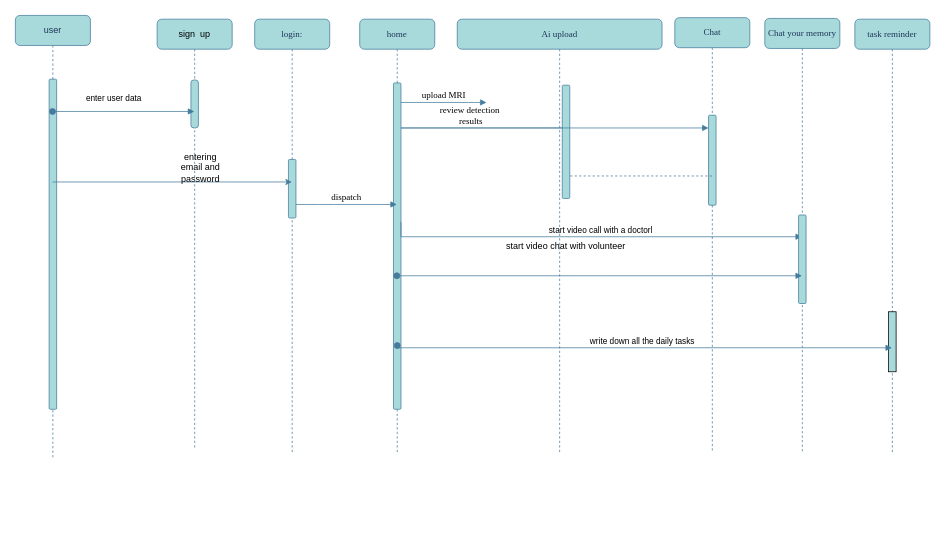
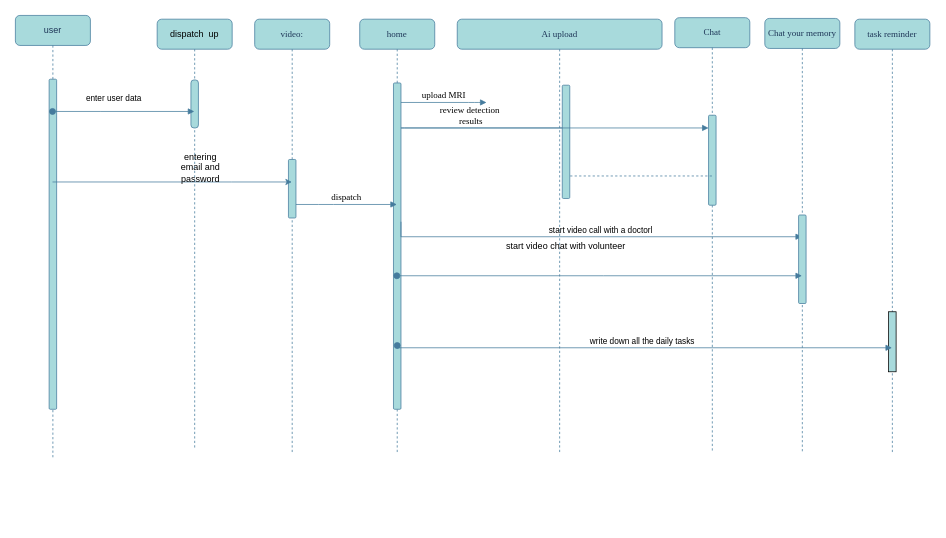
  <mxCell id="0" />
  <mxCell id="1" parent="0" />
  <mxCell id="2" value="home" style="shape=umlLifeline;perimeter=lifelinePerimeter;whiteSpace=wrap;html=1;container=1;collapsible=0;recursiveResize=0;outlineConnect=0;rounded=1;shadow=0;comic=0;labelBackgroundColor=none;strokeWidth=1;fontFamily=Verdana;fontSize=12;align=center;fillColor=#A8DADC;strokeColor=#457B9D;fontColor=#1D3557;" parent="1" vertex="1"><mxGeometry x="479" y="25" width="100" height="580" as="geometry" /></mxCell>
  <mxCell id="3" value="" style="html=1;points=[];perimeter=orthogonalPerimeter;rounded=1;shadow=0;comic=0;labelBackgroundColor=none;strokeWidth=1;fontFamily=Verdana;fontSize=12;align=center;fillColor=#A8DADC;strokeColor=#457B9D;fontColor=#1D3557;" parent="2" vertex="1"><mxGeometry x="45" y="85" width="10" height="435" as="geometry" /></mxCell>
  <mxCell id="4" value="start video call with a doctorl" style="html=1;verticalAlign=bottom;endArrow=block;edgeStyle=elbowEdgeStyle;elbow=vertical;curved=0;rounded=0;strokeColor=#457B9D;" parent="2" target="10" edge="1"><mxGeometry x="0.031" width="80" relative="1" as="geometry"><mxPoint x="55" y="270" as="sourcePoint" /><mxPoint x="135" y="270" as="targetPoint" /><Array as="points"><mxPoint x="320" y="290" /></Array><mxPoint as="offset" /></mxGeometry></mxCell>
  <mxCell id="5" value="Ai upload" style="shape=umlLifeline;perimeter=lifelinePerimeter;whiteSpace=wrap;html=1;container=1;collapsible=0;recursiveResize=0;outlineConnect=0;rounded=1;shadow=0;comic=0;labelBackgroundColor=none;strokeWidth=1;fontFamily=Verdana;fontSize=12;align=center;fillColor=#A8DADC;strokeColor=#457B9D;fontColor=#1D3557;" parent="1" vertex="1"><mxGeometry x="609" y="25" width="273" height="579" as="geometry" /></mxCell>
  <mxCell id="6" value="start video chat with&amp;nbsp;volunteer" style="text;strokeColor=none;align=center;fillColor=none;html=1;verticalAlign=middle;whiteSpace=wrap;rounded=0;" parent="5" vertex="1"><mxGeometry x="40" y="288" width="210" height="30" as="geometry" /></mxCell>
  <mxCell id="7" value="" style="html=1;points=[];perimeter=orthogonalPerimeter;rounded=1;shadow=0;comic=0;labelBackgroundColor=none;strokeWidth=1;fontFamily=Verdana;fontSize=12;align=center;fillColor=#A8DADC;strokeColor=#457B9D;fontColor=#1D3557;glass=0;" parent="5" vertex="1"><mxGeometry x="140" y="88" width="10" height="151" as="geometry" /></mxCell>
  <mxCell id="8" value="Chat" style="shape=umlLifeline;perimeter=lifelinePerimeter;whiteSpace=wrap;html=1;container=1;collapsible=0;recursiveResize=0;outlineConnect=0;rounded=1;shadow=0;comic=0;labelBackgroundColor=none;strokeWidth=1;fontFamily=Verdana;fontSize=12;align=center;fillColor=#A8DADC;strokeColor=#457B9D;fontColor=#1D3557;" parent="1" vertex="1"><mxGeometry x="899" y="23" width="100" height="580" as="geometry" /></mxCell>
  <mxCell id="9" value="" style="html=1;points=[];perimeter=orthogonalPerimeter;rounded=1;shadow=0;comic=0;labelBackgroundColor=none;strokeWidth=1;fontFamily=Verdana;fontSize=12;align=center;fillColor=#A8DADC;strokeColor=#457B9D;fontColor=#1D3557;" parent="8" vertex="1"><mxGeometry x="45" y="130" width="10" height="120" as="geometry" /></mxCell>
  <mxCell id="10" value="Chat your memory" style="shape=umlLifeline;perimeter=lifelinePerimeter;whiteSpace=wrap;html=1;container=1;collapsible=0;recursiveResize=0;outlineConnect=0;rounded=1;shadow=0;comic=0;labelBackgroundColor=none;strokeWidth=1;fontFamily=Verdana;fontSize=12;align=center;fillColor=#A8DADC;strokeColor=#457B9D;fontColor=#1D3557;" parent="1" vertex="1"><mxGeometry x="1019" y="24" width="100" height="580" as="geometry" /></mxCell>
  <mxCell id="11" value="" style="html=1;points=[];perimeter=orthogonalPerimeter;rounded=1;shadow=0;comic=0;labelBackgroundColor=none;strokeWidth=1;fontFamily=Verdana;fontSize=12;align=center;fillColor=#A8DADC;strokeColor=#457B9D;fontColor=#1D3557;" parent="10" vertex="1"><mxGeometry x="45" y="262" width="10" height="118" as="geometry" /></mxCell>
  <mxCell id="12" value="task reminder" style="shape=umlLifeline;perimeter=lifelinePerimeter;whiteSpace=wrap;html=1;container=1;collapsible=0;recursiveResize=0;outlineConnect=0;rounded=1;shadow=0;comic=0;labelBackgroundColor=none;strokeWidth=1;fontFamily=Verdana;fontSize=12;align=center;fillColor=#A8DADC;strokeColor=#457B9D;fontColor=#1D3557;" parent="1" vertex="1"><mxGeometry x="1139" y="25" width="100" height="580" as="geometry" /></mxCell>
  <mxCell id="13" value="" style="html=1;points=[];perimeter=orthogonalPerimeter;outlineConnect=0;targetShapes=umlLifeline;portConstraint=eastwest;newEdgeStyle={&quot;edgeStyle&quot;:&quot;elbowEdgeStyle&quot;,&quot;elbow&quot;:&quot;vertical&quot;,&quot;curved&quot;:0,&quot;rounded&quot;:0};fillColor=#A8DADC;direction=west;" parent="12" vertex="1"><mxGeometry x="45" y="390" width="10" height="80" as="geometry" /></mxCell>
- <mxCell id="14" value="login:" style="shape=umlLifeline;perimeter=lifelinePerimeter;whiteSpace=wrap;html=1;container=1;collapsible=0;recursiveResize=0;outlineConnect=0;rounded=1;shadow=0;comic=0;labelBackgroundColor=none;strokeWidth=1;fontFamily=Verdana;fontSize=12;align=center;fillColor=#A8DADC;strokeColor=#457B9D;fontColor=#1D3557;" parent="1" vertex="1"><mxGeometry x="339" y="25" width="100" height="580" as="geometry" /></mxCell>
+ <mxCell id="14" value="video:" style="shape=umlLifeline;perimeter=lifelinePerimeter;whiteSpace=wrap;html=1;container=1;collapsible=0;recursiveResize=0;outlineConnect=0;rounded=1;shadow=0;comic=0;labelBackgroundColor=none;strokeWidth=1;fontFamily=Verdana;fontSize=12;align=center;fillColor=#A8DADC;strokeColor=#457B9D;fontColor=#1D3557;" parent="1" vertex="1"><mxGeometry x="339" y="25" width="100" height="580" as="geometry" /></mxCell>
  <mxCell id="15" value="" style="html=1;points=[];perimeter=orthogonalPerimeter;rounded=1;shadow=0;comic=0;labelBackgroundColor=none;strokeWidth=1;fontFamily=Verdana;fontSize=12;align=center;fillColor=#A8DADC;strokeColor=#457B9D;fontColor=#1D3557;direction=west;" parent="14" vertex="1"><mxGeometry x="45" y="187" width="10" height="78" as="geometry" /></mxCell>
  <mxCell id="16" value="review detection&amp;nbsp;&lt;br&gt;results" style="html=1;verticalAlign=bottom;endArrow=block;labelBackgroundColor=none;fontFamily=Verdana;fontSize=12;edgeStyle=elbowEdgeStyle;elbow=vertical;strokeColor=#457B9D;fontColor=default;" parent="1" source="7" target="9" edge="1"><mxGeometry relative="1" as="geometry"><mxPoint x="579" y="170" as="sourcePoint" /><Array as="points"><mxPoint x="529" y="170" /></Array></mxGeometry></mxCell>
  <mxCell id="17" value="dispatch" style="html=1;verticalAlign=bottom;endArrow=block;labelBackgroundColor=none;fontFamily=Verdana;fontSize=12;edgeStyle=elbowEdgeStyle;elbow=vertical;strokeColor=#457B9D;fontColor=default;" parent="1" source="15" target="2" edge="1"><mxGeometry relative="1" as="geometry"><mxPoint x="289" y="140" as="sourcePoint" /><Array as="points"><mxPoint x="434" y="272" /><mxPoint x="433" y="256" /></Array></mxGeometry></mxCell>
  <mxCell id="18" value="upload MRI" style="html=1;verticalAlign=bottom;endArrow=block;labelBackgroundColor=none;fontFamily=Verdana;fontSize=12;edgeStyle=elbowEdgeStyle;elbow=vertical;strokeColor=#457B9D;fontColor=default;" parent="1" source="3" edge="1"><mxGeometry relative="1" as="geometry"><mxPoint x="439" y="150" as="sourcePoint" /><mxPoint x="648" y="136" as="targetPoint" /><Array as="points"><mxPoint x="634" y="136" /></Array></mxGeometry></mxCell>
  <mxCell id="19" value="user" style="shape=umlLifeline;perimeter=lifelinePerimeter;whiteSpace=wrap;html=1;container=0;dropTarget=0;collapsible=0;recursiveResize=0;outlineConnect=0;portConstraint=eastwest;newEdgeStyle={&quot;edgeStyle&quot;:&quot;elbowEdgeStyle&quot;,&quot;elbow&quot;:&quot;vertical&quot;,&quot;curved&quot;:0,&quot;rounded&quot;:0};strokeColor=#457B9D;fontColor=#1D3557;fillColor=#A8DADC;rounded=1;" parent="1" vertex="1"><mxGeometry x="20" y="20" width="100" height="590" as="geometry" /></mxCell>
  <mxCell id="20" value="" style="html=1;points=[];perimeter=orthogonalPerimeter;outlineConnect=0;targetShapes=umlLifeline;portConstraint=eastwest;newEdgeStyle={&quot;edgeStyle&quot;:&quot;elbowEdgeStyle&quot;,&quot;elbow&quot;:&quot;vertical&quot;,&quot;curved&quot;:0,&quot;rounded&quot;:0};rounded=1;strokeColor=#457B9D;fontColor=#1D3557;fillColor=#A8DADC;" parent="19" vertex="1"><mxGeometry x="45" y="85" width="10" height="440" as="geometry" /></mxCell>
  <mxCell id="21" value="" style="edgeStyle=none;orthogonalLoop=1;jettySize=auto;html=1;rounded=0;strokeColor=#457B9D;" parent="1" source="19" target="14" edge="1"><mxGeometry width="80" relative="1" as="geometry"><mxPoint x="69" y="160" as="sourcePoint" /><mxPoint x="139" y="160" as="targetPoint" /><Array as="points"><mxPoint x="308" y="242" /></Array></mxGeometry></mxCell>
  <mxCell id="22" value="entering email and password" style="text;strokeColor=none;align=center;fillColor=none;html=1;verticalAlign=middle;whiteSpace=wrap;rounded=0;" parent="1" vertex="1"><mxGeometry x="237" y="198" width="60" height="50" as="geometry" /></mxCell>
  <mxCell id="23" value="write down all the daily tasks&amp;nbsp;" style="html=1;verticalAlign=bottom;startArrow=oval;startFill=1;endArrow=block;startSize=8;edgeStyle=elbowEdgeStyle;elbow=vertical;curved=0;rounded=0;strokeColor=#457B9D;" parent="1" target="12" edge="1"><mxGeometry width="60" relative="1" as="geometry"><mxPoint x="529" y="460" as="sourcePoint" /><mxPoint x="559" y="480" as="targetPoint" /><Array as="points"><mxPoint x="519" y="463" /></Array></mxGeometry></mxCell>
- <mxCell id="24" value="sign&amp;nbsp; up" style="shape=umlLifeline;perimeter=lifelinePerimeter;whiteSpace=wrap;html=1;container=0;dropTarget=0;collapsible=0;recursiveResize=0;outlineConnect=0;portConstraint=eastwest;newEdgeStyle={&quot;edgeStyle&quot;:&quot;elbowEdgeStyle&quot;,&quot;elbow&quot;:&quot;vertical&quot;,&quot;curved&quot;:0,&quot;rounded&quot;:0};rounded=1;fillColor=#A8DADC;strokeColor=#457B9D;" parent="1" vertex="1"><mxGeometry x="209" y="25" width="100" height="572" as="geometry" /></mxCell>
+ <mxCell id="24" value="dispatch&amp;nbsp; up" style="shape=umlLifeline;perimeter=lifelinePerimeter;whiteSpace=wrap;html=1;container=0;dropTarget=0;collapsible=0;recursiveResize=0;outlineConnect=0;portConstraint=eastwest;newEdgeStyle={&quot;edgeStyle&quot;:&quot;elbowEdgeStyle&quot;,&quot;elbow&quot;:&quot;vertical&quot;,&quot;curved&quot;:0,&quot;rounded&quot;:0};rounded=1;fillColor=#A8DADC;strokeColor=#457B9D;" parent="1" vertex="1"><mxGeometry x="209" y="25" width="100" height="572" as="geometry" /></mxCell>
  <mxCell id="25" value="" style="html=1;points=[];perimeter=orthogonalPerimeter;outlineConnect=0;targetShapes=umlLifeline;portConstraint=eastwest;newEdgeStyle={&quot;edgeStyle&quot;:&quot;elbowEdgeStyle&quot;,&quot;elbow&quot;:&quot;vertical&quot;,&quot;curved&quot;:0,&quot;rounded&quot;:0};rounded=1;fillColor=#A8DADC;arcSize=40;strokeColor=#457B9D;" parent="24" vertex="1"><mxGeometry x="45" y="81" width="10" height="64" as="geometry" /></mxCell>
  <mxCell id="26" value="enter user data" style="html=1;verticalAlign=bottom;startArrow=oval;startFill=1;endArrow=block;startSize=8;edgeStyle=elbowEdgeStyle;elbow=vertical;curved=0;rounded=0;strokeColor=#457B9D;" parent="1" source="19" target="24" edge="1"><mxGeometry x="-0.146" y="9" width="60" relative="1" as="geometry"><mxPoint x="133" y="472" as="sourcePoint" /><mxPoint x="157" y="155" as="targetPoint" /><Array as="points"><mxPoint x="133" y="148" /><mxPoint x="118" y="212" /><mxPoint x="479" y="695" /></Array><mxPoint as="offset" /></mxGeometry></mxCell>
  <mxCell id="27" value="" style="endArrow=none;dashed=1;endFill=0;html=1;rounded=0;startArrow=none;strokeColor=#457B9D;" parent="1" source="8" target="7" edge="1"><mxGeometry width="160" relative="1" as="geometry"><mxPoint x="1341" y="344" as="sourcePoint" /><mxPoint x="1376" y="317" as="targetPoint" /><Array as="points"><mxPoint x="802" y="234" /></Array></mxGeometry></mxCell>
  <mxCell id="28" value="" style="html=1;verticalAlign=bottom;startArrow=oval;startFill=1;endArrow=block;startSize=8;edgeStyle=elbowEdgeStyle;elbow=vertical;curved=0;rounded=0;strokeColor=#457B9D;" parent="1" source="2" target="10" edge="1"><mxGeometry width="60" relative="1" as="geometry"><mxPoint x="962" y="279" as="sourcePoint" /><mxPoint x="1017" y="279" as="targetPoint" /><Array as="points"><mxPoint x="804" y="367" /><mxPoint x="874" y="379" /><mxPoint x="987" y="270" /></Array></mxGeometry></mxCell>
